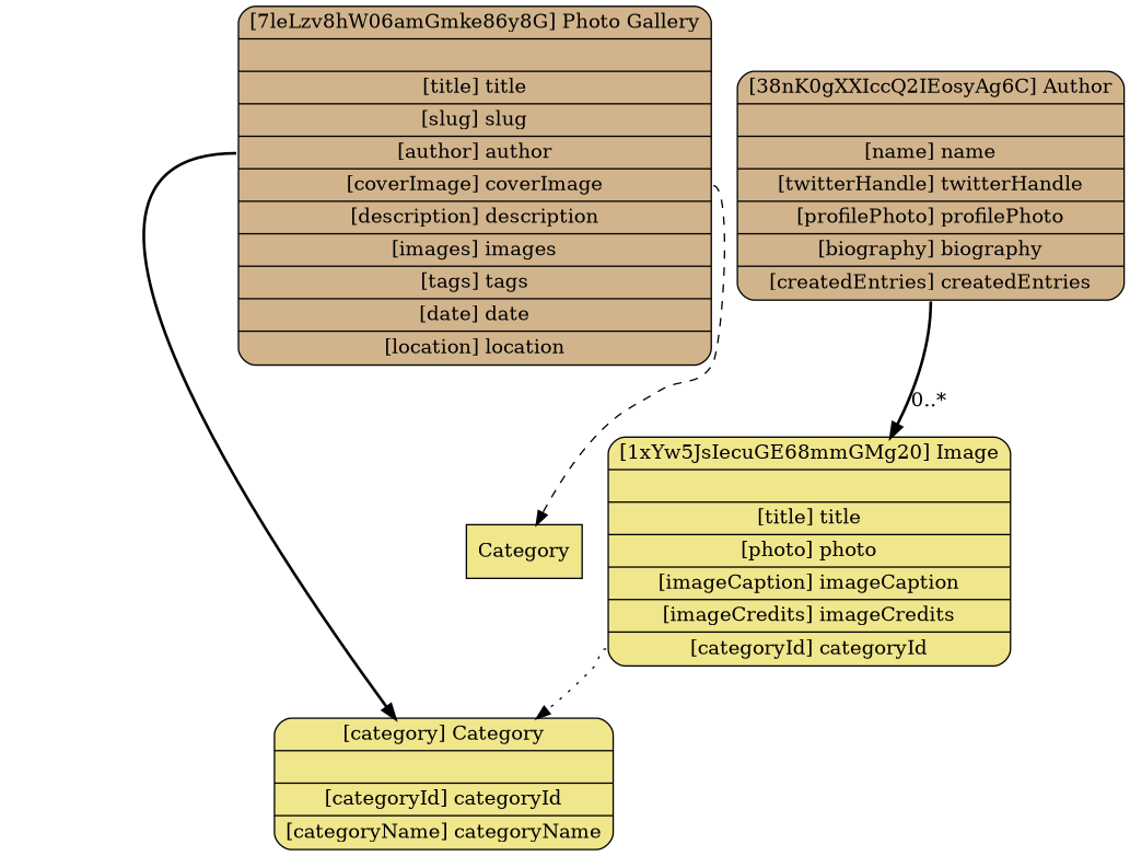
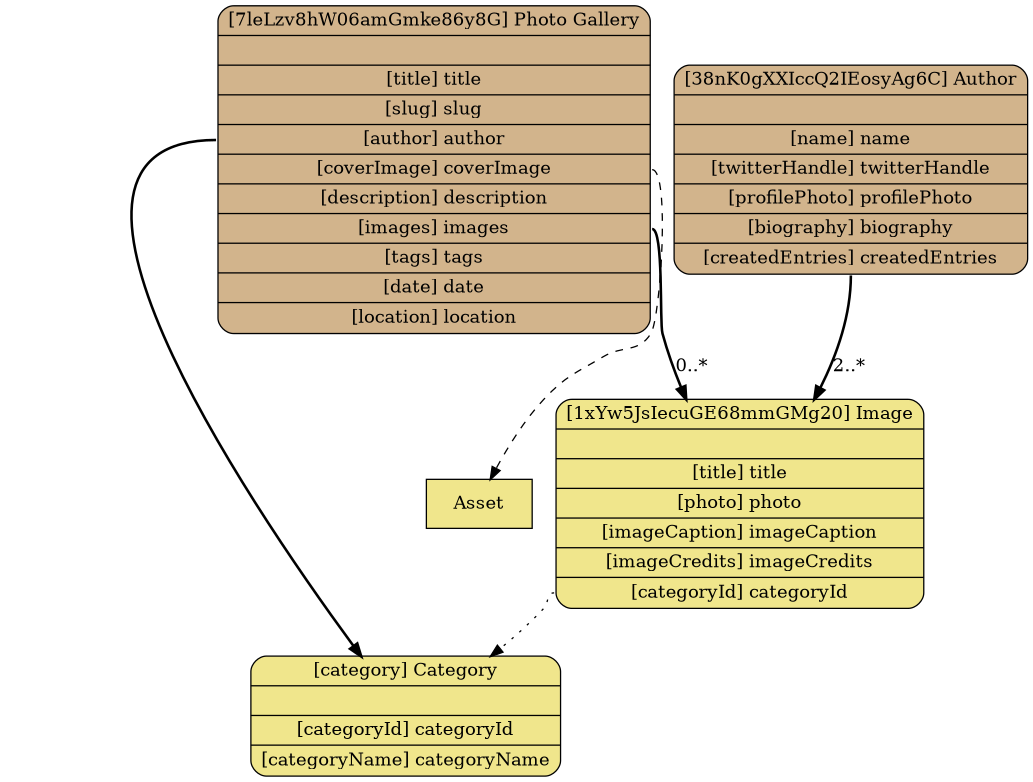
  digraph {
    node [fillcolor=khaki shape=Mrecord style=filled]
    edge [dir=forward style=bold]
    n1 [fillcolor=tan label="{[7leLzv8hW06amGmke86y8G] Photo Gallery |          | <title> [title] title|<slug> [slug] slug|<author> [author] author|<coverImage> [coverImage] coverImage|<description> [description] description|<images> [images] images|<tags> [tags] tags|<date> [date] date|<location> [location] location}"]
-   Asset [shape=record label=Category]
+   Asset [shape=record]
    n3 [label="{[1xYw5JsIecuGE68mmGMg20] Image |          | <title> [title] title|<photo> [photo] photo|<imageCaption> [imageCaption] imageCaption|<imageCredits> [imageCredits] imageCredits|<categoryId> [categoryId] categoryId}"]
    n4 [label="{[category] Category |          | <categoryId> [categoryId] categoryId|<categoryName> [categoryName] categoryName}"]
    n5 [fillcolor=tan label="{[38nK0gXXIccQ2IEosyAg6C] Author |          | <name> [name] name|<twitterHandle> [twitterHandle] twitterHandle|<profilePhoto> [profilePhoto] profilePhoto|<biography> [biography] biography|<createdEntries> [createdEntries] createdEntries}"]
    n1 -> Asset [style=dashed tailport=coverImage]
+   n1 -> n3 [label="0..*" tailport=images]
    n1 -> n4 [tailport=author]
    n3 -> n4 [style=dotted tailport=categoryId]
-   n5 -> n3 [label="0..*" tailport=createdEntries]
+   n5 -> n3 [label="2..*" tailport=createdEntries]
  }
